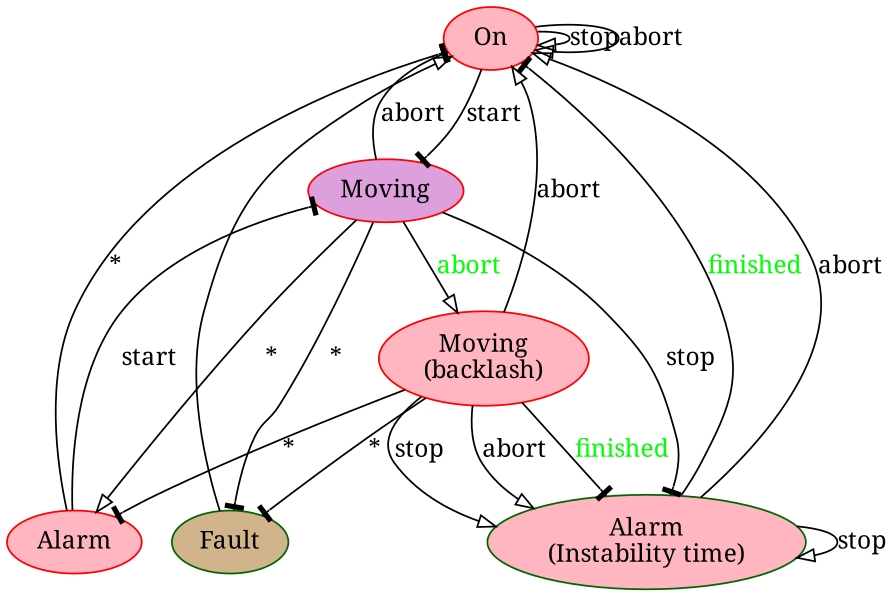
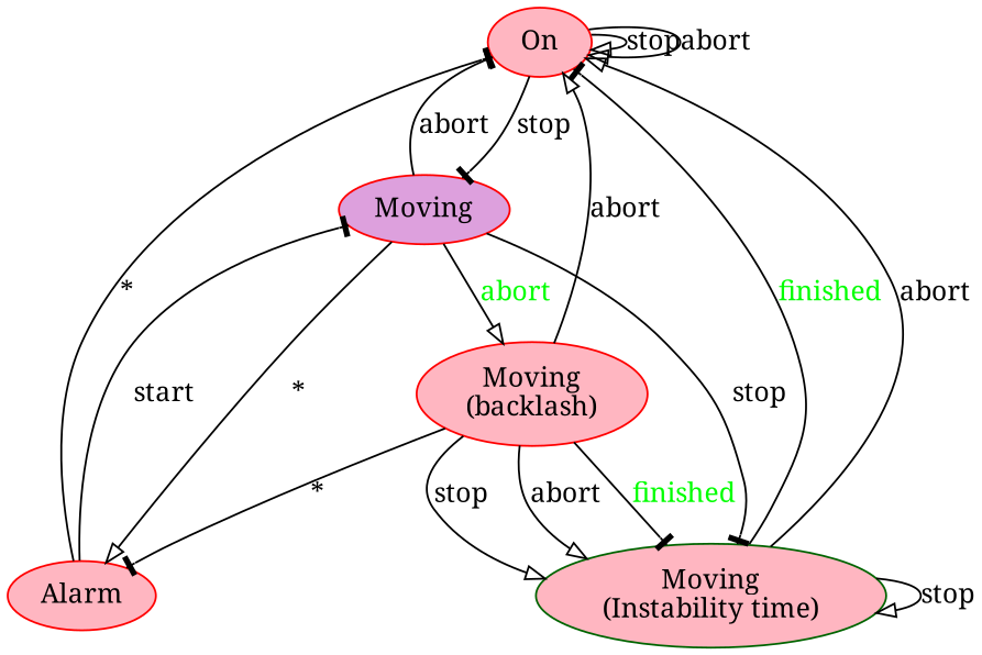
  digraph {
    fontname="Noto Serif"
    fontsize="-"
    node [color=red fillcolor=lightpink fixedsize=false fontname="Noto Serif" regular=false style=filled]
    edge [arrowhead=onormal constraint=true decorate=false fontname="Noto Serif" labelfloat=false]
    On
    Moving [fillcolor=plum]
    n3 [label="Moving\n(backlash)"]
-   n4 [color=darkgreen label="Alarm\n(Instability time)"]
+   n4 [color=darkgreen label="Moving\n(Instability time)"]
    Alarm
-   Fault [color=darkgreen fillcolor=tan]
    On -> On [label=stop]
    On -> On [label=abort]
-   On -> Moving [arrowhead=tee label=start]
+   On -> Moving [arrowhead=tee label=stop]
    Moving -> On [arrowhead=tee label=abort]
    Moving -> n3 [fontcolor=green label=abort]
    Moving -> n4 [arrowhead=tee label=stop]
    Moving -> Alarm [label="*"]
-   Moving -> Fault [arrowhead=tee label="*"]
    n3 -> On [label=abort]
    n3 -> n4 [arrowhead=tee fontcolor=green label=finished]
    n3 -> n4 [label=stop]
    n3 -> n4 [label=abort]
    n3 -> Alarm [arrowhead=tee label="*"]
-   n3 -> Fault [arrowhead=tee label="*"]
    n4 -> On [arrowhead=tee fontcolor=green label=finished]
    n4 -> On [label=abort]
    n4 -> n4 [label=stop]
    Alarm -> On [arrowhead=tee label="*"]
    Alarm -> Moving [arrowhead=tee label=start]
-   Fault -> On
  }
